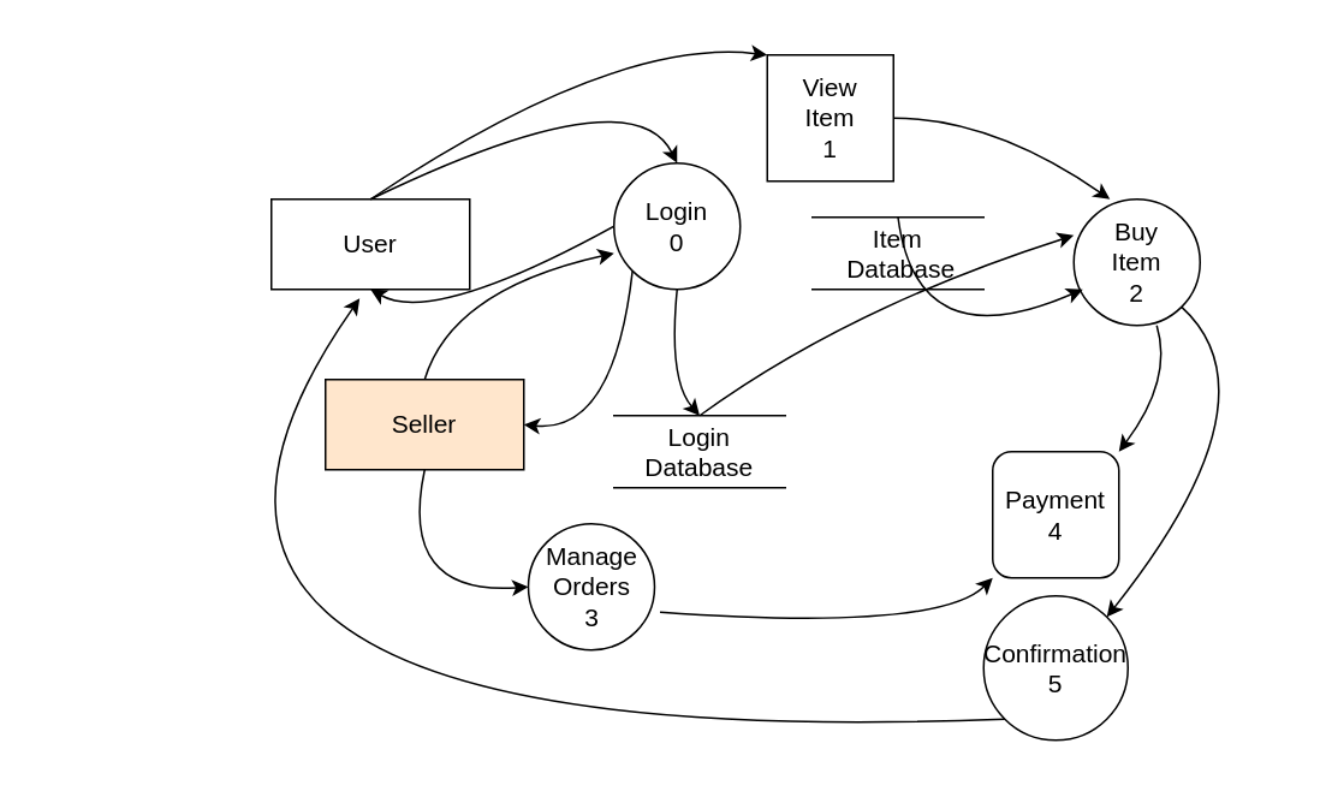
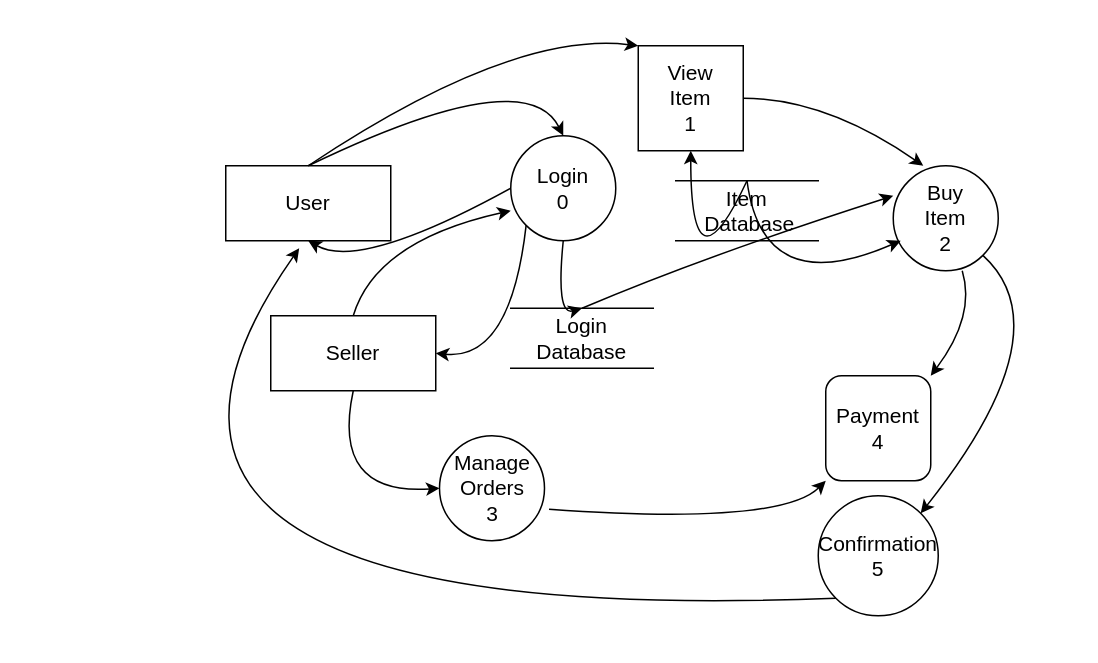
  <mxCell id="0" />
  <mxCell id="1" parent="0" />
  <mxCell id="2" value="&lt;font style=&quot;font-size: 14px;&quot;&gt;User&lt;/font&gt;" style="rounded=0;whiteSpace=wrap;html=1;" parent="1" vertex="1"><mxGeometry x="150" y="110" width="110" height="50" as="geometry" /></mxCell>
  <mxCell id="3" value="&lt;div&gt;Login&lt;/div&gt;0" style="ellipse;whiteSpace=wrap;html=1;aspect=fixed;fontSize=14;" parent="1" vertex="1"><mxGeometry x="340" y="90" width="70" height="70" as="geometry" /></mxCell>
  <mxCell id="4" value="&lt;div&gt;View&lt;/div&gt;&lt;div&gt;Item&lt;br&gt;&lt;/div&gt;&lt;div&gt;1&lt;br&gt;&lt;/div&gt;" style="whiteSpace=wrap;html=1;aspect=fixed;fontSize=14;rounded=0;" parent="1" vertex="1"><mxGeometry x="425" y="30" width="70" height="70" as="geometry" /></mxCell>
  <mxCell id="5" value="" style="curved=1;endArrow=classic;html=1;rounded=0;fontSize=14;exitX=0.5;exitY=0;exitDx=0;exitDy=0;entryX=0.5;entryY=0;entryDx=0;entryDy=0;" parent="1" source="2" target="3" edge="1"><mxGeometry width="50" height="50" relative="1" as="geometry"><mxPoint x="500" y="260" as="sourcePoint" /><mxPoint x="550" y="210" as="targetPoint" /><Array as="points"><mxPoint x="350" y="40" /></Array></mxGeometry></mxCell>
  <mxCell id="6" value="" style="curved=1;endArrow=classic;html=1;rounded=0;fontSize=14;exitX=0.5;exitY=0;exitDx=0;exitDy=0;entryX=0;entryY=0;entryDx=0;entryDy=0;" parent="1" source="2" target="4" edge="1"><mxGeometry width="50" height="50" relative="1" as="geometry"><mxPoint x="225" y="80" as="sourcePoint" /><mxPoint x="385" y="130" as="targetPoint" /><Array as="points"><mxPoint x="340" y="20" /></Array></mxGeometry></mxCell>
- <mxCell id="7" value="Login Database" style="shape=partialRectangle;whiteSpace=wrap;html=1;left=0;right=0;fillColor=none;fontSize=14;" parent="1" vertex="1"><mxGeometry x="340" y="230" width="95" height="40" as="geometry" /></mxCell>
+ <mxCell id="7" value="Login Database" style="shape=partialRectangle;whiteSpace=wrap;html=1;left=0;right=0;fillColor=none;fontSize=14;" parent="1" vertex="1"><mxGeometry x="340" y="205" width="95" height="40" as="geometry" /></mxCell>
  <mxCell id="8" value="" style="curved=1;endArrow=classic;html=1;rounded=0;fontSize=14;exitX=0.5;exitY=1;exitDx=0;exitDy=0;entryX=0.5;entryY=0;entryDx=0;entryDy=0;" parent="1" source="3" target="7" edge="1"><mxGeometry width="50" height="50" relative="1" as="geometry"><mxPoint x="200" y="190" as="sourcePoint" /><mxPoint x="360" y="240" as="targetPoint" /><Array as="points"><mxPoint x="370" y="210" /></Array></mxGeometry></mxCell>
  <mxCell id="9" value="" style="curved=1;endArrow=classic;html=1;rounded=0;fontSize=14;exitX=0;exitY=0.5;exitDx=0;exitDy=0;entryX=0.5;entryY=1;entryDx=0;entryDy=0;" parent="1" source="3" target="2" edge="1"><mxGeometry width="50" height="50" relative="1" as="geometry"><mxPoint x="150" y="190" as="sourcePoint" /><mxPoint x="310" y="240" as="targetPoint" /><Array as="points"><mxPoint x="240" y="180" /></Array></mxGeometry></mxCell>
- <mxCell id="10" value="&lt;font style=&quot;font-size: 14px;&quot;&gt;Seller&lt;/font&gt;" style="rounded=0;whiteSpace=wrap;html=1;fillColor=#ffe6cc;" parent="1" vertex="1"><mxGeometry x="180" y="210" width="110" height="50" as="geometry" /></mxCell>
+ <mxCell id="10" value="&lt;font style=&quot;font-size: 14px;&quot;&gt;Seller&lt;/font&gt;" style="rounded=0;whiteSpace=wrap;html=1;" parent="1" vertex="1"><mxGeometry x="180" y="210" width="110" height="50" as="geometry" /></mxCell>
  <mxCell id="11" value="&lt;div&gt;Buy&lt;br&gt;&lt;/div&gt;&lt;div&gt;Item&lt;br&gt;&lt;/div&gt;&lt;div&gt;2&lt;br&gt;&lt;/div&gt;" style="ellipse;whiteSpace=wrap;html=1;aspect=fixed;fontSize=14;" parent="1" vertex="1"><mxGeometry x="595" y="110" width="70" height="70" as="geometry" /></mxCell>
  <mxCell id="12" value="" style="curved=1;endArrow=classic;html=1;rounded=0;fontSize=14;exitX=1;exitY=0.5;exitDx=0;exitDy=0;entryX=0.286;entryY=0;entryDx=0;entryDy=0;entryPerimeter=0;" parent="1" source="4" target="11" edge="1"><mxGeometry width="50" height="50" relative="1" as="geometry"><mxPoint x="570" y="60" as="sourcePoint" /><mxPoint x="730" y="110" as="targetPoint" /><Array as="points"><mxPoint x="550" y="65" /></Array></mxGeometry></mxCell>
  <mxCell id="13" value="" style="curved=1;endArrow=classic;html=1;rounded=0;fontSize=14;exitX=0.5;exitY=0;exitDx=0;exitDy=0;entryX=0;entryY=0.286;entryDx=0;entryDy=0;entryPerimeter=0;" parent="1" source="7" target="11" edge="1"><mxGeometry width="50" height="50" relative="1" as="geometry"><mxPoint x="480" y="190" as="sourcePoint" /><mxPoint x="546.02" y="235" as="targetPoint" /><Array as="points"><mxPoint x="470" y="170" /></Array></mxGeometry></mxCell>
  <mxCell id="14" value="" style="curved=1;endArrow=classic;html=1;rounded=0;fontSize=14;exitX=0;exitY=1;exitDx=0;exitDy=0;entryX=1;entryY=0.5;entryDx=0;entryDy=0;" parent="1" source="3" target="10" edge="1"><mxGeometry width="50" height="50" relative="1" as="geometry"><mxPoint x="310" y="270" as="sourcePoint" /><mxPoint x="376.02" y="315" as="targetPoint" /><Array as="points"><mxPoint x="340" y="240" /></Array></mxGeometry></mxCell>
  <mxCell id="15" value="" style="curved=1;endArrow=classic;html=1;rounded=0;fontSize=14;exitX=0.5;exitY=0;exitDx=0;exitDy=0;entryX=0;entryY=0.714;entryDx=0;entryDy=0;entryPerimeter=0;" parent="1" source="10" target="3" edge="1"><mxGeometry width="50" height="50" relative="1" as="geometry"><mxPoint x="470" y="270" as="sourcePoint" /><mxPoint x="536.02" y="315" as="targetPoint" /><Array as="points"><mxPoint x="250" y="160" /></Array></mxGeometry></mxCell>
  <mxCell id="16" value="&lt;div&gt;Item&lt;/div&gt;&lt;div&gt;&amp;nbsp;Database&lt;/div&gt;" style="shape=partialRectangle;whiteSpace=wrap;html=1;left=0;right=0;fillColor=none;fontSize=14;" parent="1" vertex="1"><mxGeometry x="450" y="120" width="95" height="40" as="geometry" /></mxCell>
+ <mxCell id="17" value="" style="curved=1;endArrow=classic;html=1;rounded=0;fontSize=14;exitX=0.5;exitY=0;exitDx=0;exitDy=0;entryX=0.5;entryY=1;entryDx=0;entryDy=0;" parent="1" source="16" target="4" edge="1"><mxGeometry width="50" height="50" relative="1" as="geometry"><mxPoint x="440" y="230.02" as="sourcePoint" /><mxPoint x="545" y="160" as="targetPoint" /><Array as="points"><mxPoint x="460" y="200" /></Array></mxGeometry></mxCell>
  <mxCell id="18" value="" style="curved=1;endArrow=classic;html=1;rounded=0;fontSize=14;exitX=0.5;exitY=0;exitDx=0;exitDy=0;entryX=0.071;entryY=0.714;entryDx=0;entryDy=0;entryPerimeter=0;" parent="1" source="16" target="11" edge="1"><mxGeometry width="50" height="50" relative="1" as="geometry"><mxPoint x="477.5" y="360" as="sourcePoint" /><mxPoint x="425" y="250" as="targetPoint" /><Array as="points"><mxPoint x="508" y="200" /></Array></mxGeometry></mxCell>
  <mxCell id="19" value="&lt;div&gt;Payment&lt;/div&gt;&lt;div&gt;4&lt;br&gt;&lt;/div&gt;" style="whiteSpace=wrap;html=1;aspect=fixed;fontSize=14;rounded=1;" parent="1" vertex="1"><mxGeometry x="550" y="250" width="70" height="70" as="geometry" /></mxCell>
  <mxCell id="20" value="" style="curved=1;endArrow=classic;html=1;rounded=0;fontSize=14;exitX=0.657;exitY=1;exitDx=0;exitDy=0;entryX=1;entryY=0;entryDx=0;entryDy=0;exitPerimeter=0;" parent="1" source="11" target="19" edge="1"><mxGeometry width="50" height="50" relative="1" as="geometry"><mxPoint x="610" y="225" as="sourcePoint" /><mxPoint x="695.02" y="260" as="targetPoint" /><Array as="points"><mxPoint x="650" y="210" /></Array></mxGeometry></mxCell>
  <mxCell id="21" value="&lt;div&gt;Manage&lt;/div&gt;&lt;div&gt;Orders&lt;br&gt;&lt;/div&gt;&lt;div&gt;3&lt;br&gt;&lt;/div&gt;" style="ellipse;whiteSpace=wrap;html=1;aspect=fixed;fontSize=14;" parent="1" vertex="1"><mxGeometry x="292.5" y="290" width="70" height="70" as="geometry" /></mxCell>
  <mxCell id="22" value="" style="curved=1;endArrow=classic;html=1;rounded=0;fontSize=14;exitX=0.5;exitY=1;exitDx=0;exitDy=0;entryX=0;entryY=0.5;entryDx=0;entryDy=0;" parent="1" source="10" target="21" edge="1"><mxGeometry width="50" height="50" relative="1" as="geometry"><mxPoint x="225" y="280" as="sourcePoint" /><mxPoint x="237.5" y="350" as="targetPoint" /><Array as="points"><mxPoint x="220" y="330" /></Array></mxGeometry></mxCell>
  <mxCell id="23" value="" style="curved=1;endArrow=classic;html=1;rounded=0;fontSize=14;exitX=1.043;exitY=0.7;exitDx=0;exitDy=0;entryX=0;entryY=1;entryDx=0;entryDy=0;exitPerimeter=0;" parent="1" source="21" target="19" edge="1"><mxGeometry width="50" height="50" relative="1" as="geometry"><mxPoint x="450" y="320" as="sourcePoint" /><mxPoint x="575" y="415" as="targetPoint" /><Array as="points"><mxPoint x="520" y="350" /></Array></mxGeometry></mxCell>
  <mxCell id="24" value="&lt;div&gt;Confirmation&lt;/div&gt;&lt;div&gt;5&lt;br&gt;&lt;/div&gt;" style="ellipse;whiteSpace=wrap;html=1;aspect=fixed;fontSize=14;" parent="1" vertex="1"><mxGeometry x="545" y="330" width="80" height="80" as="geometry" /></mxCell>
  <mxCell id="25" value="" style="curved=1;endArrow=classic;html=1;rounded=0;fontSize=14;exitX=1;exitY=1;exitDx=0;exitDy=0;entryX=1;entryY=0;entryDx=0;entryDy=0;" parent="1" source="11" target="24" edge="1"><mxGeometry width="50" height="50" relative="1" as="geometry"><mxPoint x="635.99" y="190" as="sourcePoint" /><mxPoint x="629.749" y="280.251" as="targetPoint" /><Array as="points"><mxPoint x="710" y="220" /></Array></mxGeometry></mxCell>
  <mxCell id="26" value="" style="curved=1;endArrow=classic;html=1;rounded=0;fontSize=14;entryX=0.445;entryY=1.1;entryDx=0;entryDy=0;exitX=0;exitY=1;exitDx=0;exitDy=0;entryPerimeter=0;" parent="1" source="24" target="2" edge="1"><mxGeometry width="50" height="50" relative="1" as="geometry"><mxPoint x="550" y="350" as="sourcePoint" /><mxPoint x="393.514" y="524.716" as="targetPoint" /><Array as="points"><mxPoint x="20" y="420" /></Array></mxGeometry></mxCell>
